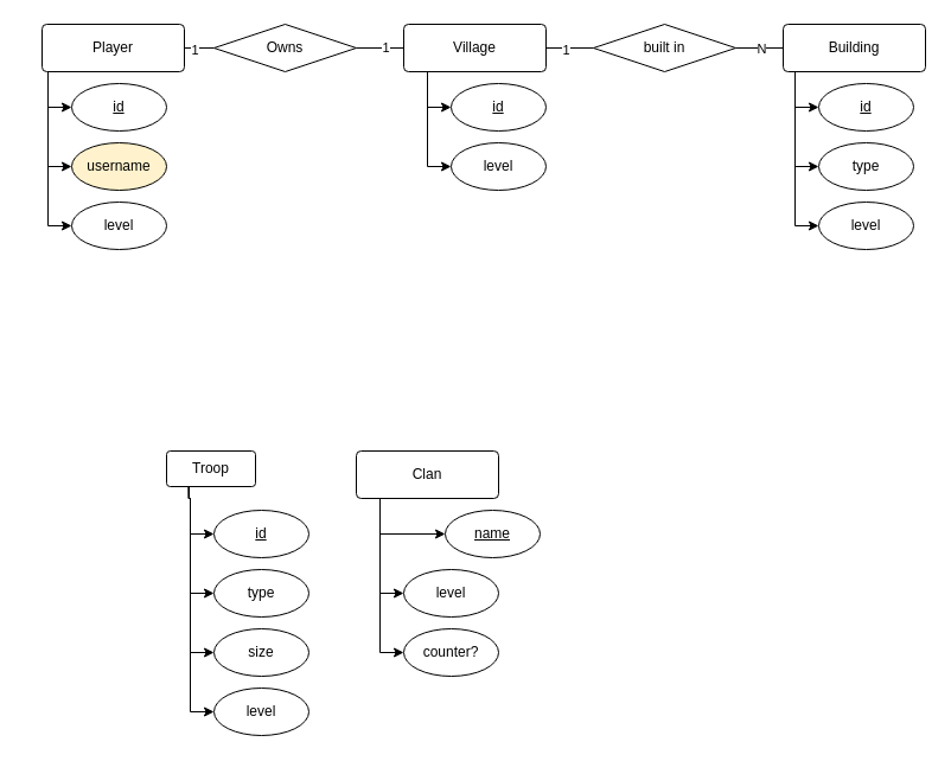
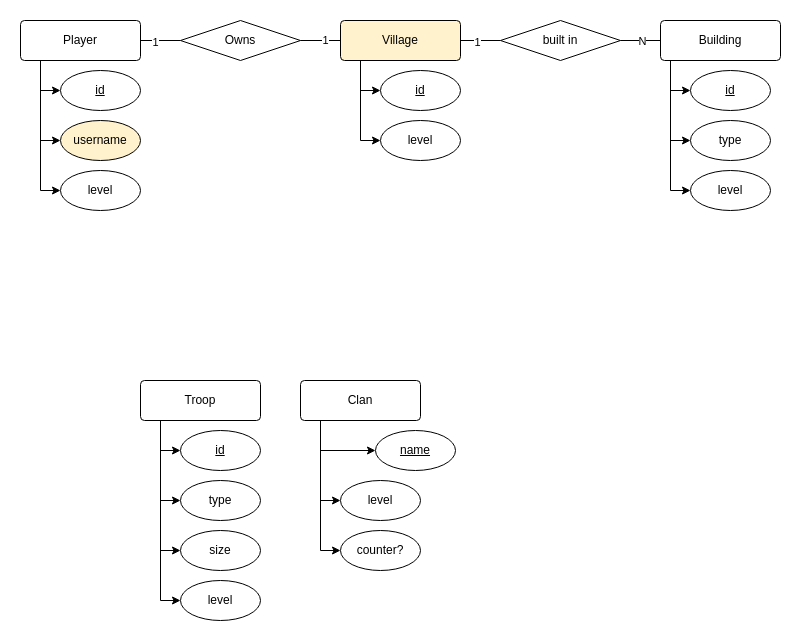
  <mxCell id="0" />
  <mxCell id="1" parent="0" />
  <mxCell id="2" style="edgeStyle=orthogonalEdgeStyle;rounded=0;orthogonalLoop=1;jettySize=auto;html=1;exitX=0.25;exitY=1;exitDx=0;exitDy=0;entryX=0;entryY=0.5;entryDx=0;entryDy=0;" parent="1" source="5" target="7" edge="1"><mxGeometry relative="1" as="geometry"><mxPoint x="40" y="90" as="targetPoint" /><Array as="points"><mxPoint x="40" y="60" /><mxPoint x="40" y="190" /></Array></mxGeometry></mxCell>
  <mxCell id="3" style="edgeStyle=orthogonalEdgeStyle;rounded=0;orthogonalLoop=1;jettySize=auto;html=1;exitX=0.25;exitY=1;exitDx=0;exitDy=0;entryX=0;entryY=0.5;entryDx=0;entryDy=0;" parent="1" source="5" target="6" edge="1"><mxGeometry relative="1" as="geometry"><Array as="points"><mxPoint x="40" y="60" /><mxPoint x="40" y="140" /></Array></mxGeometry></mxCell>
  <mxCell id="4" style="edgeStyle=orthogonalEdgeStyle;rounded=0;orthogonalLoop=1;jettySize=auto;html=1;exitX=0.25;exitY=1;exitDx=0;exitDy=0;entryX=0;entryY=0.5;entryDx=0;entryDy=0;" parent="1" source="5" target="20" edge="1"><mxGeometry relative="1" as="geometry"><Array as="points"><mxPoint x="40" y="60" /><mxPoint x="40" y="90" /></Array></mxGeometry></mxCell>
- <mxCell id="5" value="Player" style="rounded=1;arcSize=10;whiteSpace=wrap;html=1;align=center;" parent="1" vertex="1"><mxGeometry x="35" y="20" width="120" height="40" as="geometry" /></mxCell>
+ <mxCell id="5" value="Player" style="rounded=1;arcSize=10;whiteSpace=wrap;html=1;align=center;" parent="1" vertex="1"><mxGeometry x="20" y="20" width="120" height="40" as="geometry" /></mxCell>
  <mxCell id="6" value="username" style="ellipse;whiteSpace=wrap;html=1;align=center;fillColor=#fff2cc;" parent="1" vertex="1"><mxGeometry x="60" y="120" width="80" height="40" as="geometry" /></mxCell>
  <mxCell id="7" value="level" style="ellipse;whiteSpace=wrap;html=1;align=center;" parent="1" vertex="1"><mxGeometry x="60" y="170" width="80" height="40" as="geometry" /></mxCell>
  <mxCell id="8" style="edgeStyle=orthogonalEdgeStyle;rounded=0;orthogonalLoop=1;jettySize=auto;html=1;exitX=0.25;exitY=1;exitDx=0;exitDy=0;entryX=0;entryY=0.5;entryDx=0;entryDy=0;" parent="1" source="10" target="12" edge="1"><mxGeometry relative="1" as="geometry"><mxPoint x="360" y="90" as="targetPoint" /><Array as="points"><mxPoint x="360" y="60" /><mxPoint x="360" y="140" /></Array></mxGeometry></mxCell>
  <mxCell id="9" style="edgeStyle=orthogonalEdgeStyle;rounded=0;orthogonalLoop=1;jettySize=auto;html=1;exitX=0.25;exitY=1;exitDx=0;exitDy=0;entryX=0;entryY=0.5;entryDx=0;entryDy=0;" parent="1" source="10" target="11" edge="1"><mxGeometry relative="1" as="geometry"><Array as="points"><mxPoint x="360" y="60" /><mxPoint x="360" y="90" /></Array></mxGeometry></mxCell>
- <mxCell id="10" value="Village" style="rounded=1;arcSize=10;whiteSpace=wrap;html=1;align=center;" parent="1" vertex="1"><mxGeometry x="340" y="20" width="120" height="40" as="geometry" /></mxCell>
+ <mxCell id="10" value="Village" style="rounded=1;arcSize=10;whiteSpace=wrap;html=1;align=center;fillColor=#fff2cc;" parent="1" vertex="1"><mxGeometry x="340" y="20" width="120" height="40" as="geometry" /></mxCell>
  <mxCell id="11" value="&lt;u&gt;id&lt;/u&gt;" style="ellipse;whiteSpace=wrap;html=1;align=center;" parent="1" vertex="1"><mxGeometry x="380" y="70" width="80" height="40" as="geometry" /></mxCell>
  <mxCell id="12" value="level" style="ellipse;whiteSpace=wrap;html=1;align=center;" parent="1" vertex="1"><mxGeometry x="380" y="120" width="80" height="40" as="geometry" /></mxCell>
  <mxCell id="13" style="edgeStyle=orthogonalEdgeStyle;rounded=0;orthogonalLoop=1;jettySize=auto;html=1;exitX=0.25;exitY=1;exitDx=0;exitDy=0;entryX=0;entryY=0.5;entryDx=0;entryDy=0;" parent="1" source="16" target="18" edge="1"><mxGeometry relative="1" as="geometry"><mxPoint x="670" y="90" as="targetPoint" /><Array as="points"><mxPoint x="670" y="60" /><mxPoint x="670" y="140" /></Array></mxGeometry></mxCell>
  <mxCell id="14" style="edgeStyle=orthogonalEdgeStyle;rounded=0;orthogonalLoop=1;jettySize=auto;html=1;exitX=0.25;exitY=1;exitDx=0;exitDy=0;entryX=0;entryY=0.5;entryDx=0;entryDy=0;" parent="1" source="16" target="17" edge="1"><mxGeometry relative="1" as="geometry"><Array as="points"><mxPoint x="670" y="60" /><mxPoint x="670" y="90" /></Array></mxGeometry></mxCell>
  <mxCell id="15" style="edgeStyle=orthogonalEdgeStyle;rounded=0;orthogonalLoop=1;jettySize=auto;html=1;exitX=0.25;exitY=1;exitDx=0;exitDy=0;entryX=0;entryY=0.5;entryDx=0;entryDy=0;" parent="1" source="16" target="19" edge="1"><mxGeometry relative="1" as="geometry"><Array as="points"><mxPoint x="670" y="60" /><mxPoint x="670" y="190" /></Array></mxGeometry></mxCell>
  <mxCell id="16" value="Building" style="rounded=1;arcSize=10;whiteSpace=wrap;html=1;align=center;" parent="1" vertex="1"><mxGeometry x="660" y="20" width="120" height="40" as="geometry" /></mxCell>
  <mxCell id="17" value="&lt;u&gt;id&lt;/u&gt;" style="ellipse;whiteSpace=wrap;html=1;align=center;" parent="1" vertex="1"><mxGeometry x="690" y="70" width="80" height="40" as="geometry" /></mxCell>
  <mxCell id="18" value="type" style="ellipse;whiteSpace=wrap;html=1;align=center;" parent="1" vertex="1"><mxGeometry x="690" y="120" width="80" height="40" as="geometry" /></mxCell>
  <mxCell id="19" value="level" style="ellipse;whiteSpace=wrap;html=1;align=center;" parent="1" vertex="1"><mxGeometry x="690" y="170" width="80" height="40" as="geometry" /></mxCell>
  <mxCell id="20" value="&lt;u&gt;id&lt;/u&gt;" style="ellipse;whiteSpace=wrap;html=1;align=center;" parent="1" vertex="1"><mxGeometry x="60" y="70" width="80" height="40" as="geometry" /></mxCell>
  <mxCell id="21" style="edgeStyle=orthogonalEdgeStyle;rounded=0;orthogonalLoop=1;jettySize=auto;html=1;exitX=0.25;exitY=1;exitDx=0;exitDy=0;entryX=0;entryY=0.5;entryDx=0;entryDy=0;" parent="1" source="25" target="27" edge="1"><mxGeometry relative="1" as="geometry"><mxPoint x="160" y="450" as="targetPoint" /><Array as="points"><mxPoint x="160" y="420" /><mxPoint x="160" y="500" /></Array></mxGeometry></mxCell>
  <mxCell id="22" style="edgeStyle=orthogonalEdgeStyle;rounded=0;orthogonalLoop=1;jettySize=auto;html=1;exitX=0.25;exitY=1;exitDx=0;exitDy=0;entryX=0;entryY=0.5;entryDx=0;entryDy=0;" parent="1" source="25" target="26" edge="1"><mxGeometry relative="1" as="geometry"><Array as="points"><mxPoint x="160" y="420" /><mxPoint x="160" y="450" /></Array></mxGeometry></mxCell>
  <mxCell id="23" style="edgeStyle=orthogonalEdgeStyle;rounded=0;orthogonalLoop=1;jettySize=auto;html=1;exitX=0.25;exitY=1;exitDx=0;exitDy=0;entryX=0;entryY=0.5;entryDx=0;entryDy=0;" parent="1" source="25" target="28" edge="1"><mxGeometry relative="1" as="geometry"><Array as="points"><mxPoint x="160" y="420" /><mxPoint x="160" y="550" /></Array></mxGeometry></mxCell>
  <mxCell id="24" style="edgeStyle=orthogonalEdgeStyle;rounded=0;orthogonalLoop=1;jettySize=auto;html=1;exitX=0.25;exitY=1;exitDx=0;exitDy=0;entryX=0;entryY=0.5;entryDx=0;entryDy=0;" parent="1" source="25" target="29" edge="1"><mxGeometry relative="1" as="geometry"><Array as="points"><mxPoint x="160" y="420" /><mxPoint x="160" y="600" /></Array></mxGeometry></mxCell>
- <mxCell id="25" value="Troop" style="rounded=1;arcSize=10;whiteSpace=wrap;html=1;align=center;" parent="1" vertex="1"><mxGeometry x="140" y="380" width="75" height="30" as="geometry" /></mxCell>
+ <mxCell id="25" value="Troop" style="rounded=1;arcSize=10;whiteSpace=wrap;html=1;align=center;" parent="1" vertex="1"><mxGeometry x="140" y="380" width="120" height="40" as="geometry" /></mxCell>
  <mxCell id="26" value="&lt;u&gt;id&lt;/u&gt;" style="ellipse;whiteSpace=wrap;html=1;align=center;" parent="1" vertex="1"><mxGeometry x="180" y="430" width="80" height="40" as="geometry" /></mxCell>
  <mxCell id="27" value="type" style="ellipse;whiteSpace=wrap;html=1;align=center;" parent="1" vertex="1"><mxGeometry x="180" y="480" width="80" height="40" as="geometry" /></mxCell>
  <mxCell id="28" value="size" style="ellipse;whiteSpace=wrap;html=1;align=center;" parent="1" vertex="1"><mxGeometry x="180" y="530" width="80" height="40" as="geometry" /></mxCell>
  <mxCell id="29" value="level" style="ellipse;whiteSpace=wrap;html=1;align=center;" parent="1" vertex="1"><mxGeometry x="180" y="580" width="80" height="40" as="geometry" /></mxCell>
  <mxCell id="30" style="edgeStyle=orthogonalEdgeStyle;rounded=0;orthogonalLoop=1;jettySize=auto;html=1;exitX=0.25;exitY=1;exitDx=0;exitDy=0;entryX=0;entryY=0.5;entryDx=0;entryDy=0;" parent="1" source="33" target="35" edge="1"><mxGeometry relative="1" as="geometry"><mxPoint x="320" y="450" as="targetPoint" /><Array as="points"><mxPoint x="320" y="420" /><mxPoint x="320" y="500" /></Array></mxGeometry></mxCell>
  <mxCell id="31" style="edgeStyle=orthogonalEdgeStyle;rounded=0;orthogonalLoop=1;jettySize=auto;html=1;exitX=0.25;exitY=1;exitDx=0;exitDy=0;entryX=0;entryY=0.5;entryDx=0;entryDy=0;" parent="1" source="33" target="34" edge="1"><mxGeometry relative="1" as="geometry"><Array as="points"><mxPoint x="320" y="420" /><mxPoint x="320" y="450" /></Array></mxGeometry></mxCell>
  <mxCell id="32" style="edgeStyle=orthogonalEdgeStyle;rounded=0;orthogonalLoop=1;jettySize=auto;html=1;exitX=0.25;exitY=1;exitDx=0;exitDy=0;entryX=0;entryY=0.5;entryDx=0;entryDy=0;" parent="1" source="33" target="36" edge="1"><mxGeometry relative="1" as="geometry"><Array as="points"><mxPoint x="320" y="420" /><mxPoint x="320" y="550" /></Array></mxGeometry></mxCell>
  <mxCell id="33" value="Clan" style="rounded=1;arcSize=10;whiteSpace=wrap;html=1;align=center;" parent="1" vertex="1"><mxGeometry x="300" y="380" width="120" height="40" as="geometry" /></mxCell>
  <mxCell id="34" value="&lt;u&gt;name&lt;/u&gt;" style="ellipse;whiteSpace=wrap;html=1;align=center;" parent="1" vertex="1"><mxGeometry x="375" y="430" width="80" height="40" as="geometry" /></mxCell>
  <mxCell id="35" value="level" style="ellipse;whiteSpace=wrap;html=1;align=center;" parent="1" vertex="1"><mxGeometry x="340" y="480" width="80" height="40" as="geometry" /></mxCell>
  <mxCell id="36" value="counter?" style="ellipse;whiteSpace=wrap;html=1;align=center;" parent="1" vertex="1"><mxGeometry x="340" y="530" width="80" height="40" as="geometry" /></mxCell>
  <mxCell id="37" value="Owns" style="shape=rhombus;perimeter=rhombusPerimeter;whiteSpace=wrap;html=1;align=center;" vertex="1" parent="1"><mxGeometry x="180" y="20" width="120" height="40" as="geometry" /></mxCell>
  <mxCell id="38" value="" style="endArrow=none;html=1;rounded=0;exitX=1;exitY=0.5;exitDx=0;exitDy=0;" edge="1" parent="1" source="5" target="37"><mxGeometry width="50" height="50" relative="1" as="geometry"><mxPoint x="160" y="50" as="sourcePoint" /><mxPoint x="210" y="0" as="targetPoint" /></mxGeometry></mxCell>
  <mxCell id="39" value="1" style="edgeLabel;html=1;align=center;verticalAlign=middle;resizable=0;points=[];" vertex="1" connectable="0" parent="38"><mxGeometry x="-0.321" y="-1" relative="1" as="geometry"><mxPoint as="offset" /></mxGeometry></mxCell>
  <mxCell id="40" value="" style="endArrow=none;html=1;rounded=0;entryX=1;entryY=0.5;entryDx=0;entryDy=0;" edge="1" parent="1" source="10" target="37"><mxGeometry width="50" height="50" relative="1" as="geometry"><mxPoint x="150" y="50" as="sourcePoint" /><mxPoint x="190" y="50" as="targetPoint" /></mxGeometry></mxCell>
  <mxCell id="41" value="1" style="edgeLabel;html=1;align=center;verticalAlign=middle;resizable=0;points=[];" vertex="1" connectable="0" parent="40"><mxGeometry x="-0.193" y="-1" relative="1" as="geometry"><mxPoint as="offset" /></mxGeometry></mxCell>
  <mxCell id="42" value="built in" style="shape=rhombus;perimeter=rhombusPerimeter;whiteSpace=wrap;html=1;align=center;" vertex="1" parent="1"><mxGeometry x="500" y="20" width="120" height="40" as="geometry" /></mxCell>
  <mxCell id="43" value="" style="endArrow=none;html=1;rounded=0;exitX=1;exitY=0.5;exitDx=0;exitDy=0;entryX=0;entryY=0.5;entryDx=0;entryDy=0;" edge="1" parent="1" source="10" target="42"><mxGeometry width="50" height="50" relative="1" as="geometry"><mxPoint x="470" y="50" as="sourcePoint" /><mxPoint x="520" y="0" as="targetPoint" /></mxGeometry></mxCell>
  <mxCell id="44" value="1" style="edgeLabel;html=1;align=center;verticalAlign=middle;resizable=0;points=[];" vertex="1" connectable="0" parent="43"><mxGeometry x="-0.207" y="-1" relative="1" as="geometry"><mxPoint as="offset" /></mxGeometry></mxCell>
  <mxCell id="45" value="" style="endArrow=none;html=1;rounded=0;exitX=1;exitY=0.5;exitDx=0;exitDy=0;" edge="1" parent="1" source="42"><mxGeometry width="50" height="50" relative="1" as="geometry"><mxPoint x="620" y="90" as="sourcePoint" /><mxPoint x="660" y="40" as="targetPoint" /></mxGeometry></mxCell>
  <mxCell id="46" value="N" style="edgeLabel;html=1;align=center;verticalAlign=middle;resizable=0;points=[];" vertex="1" connectable="0" parent="45"><mxGeometry x="0.05" relative="1" as="geometry"><mxPoint as="offset" /></mxGeometry></mxCell>
